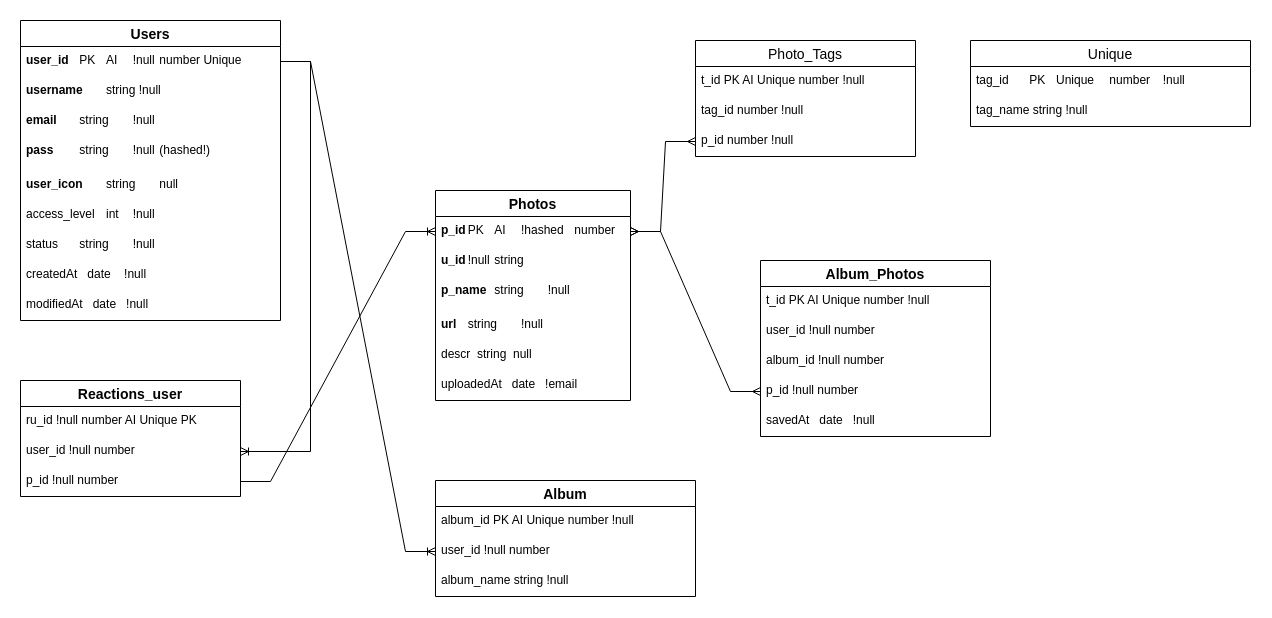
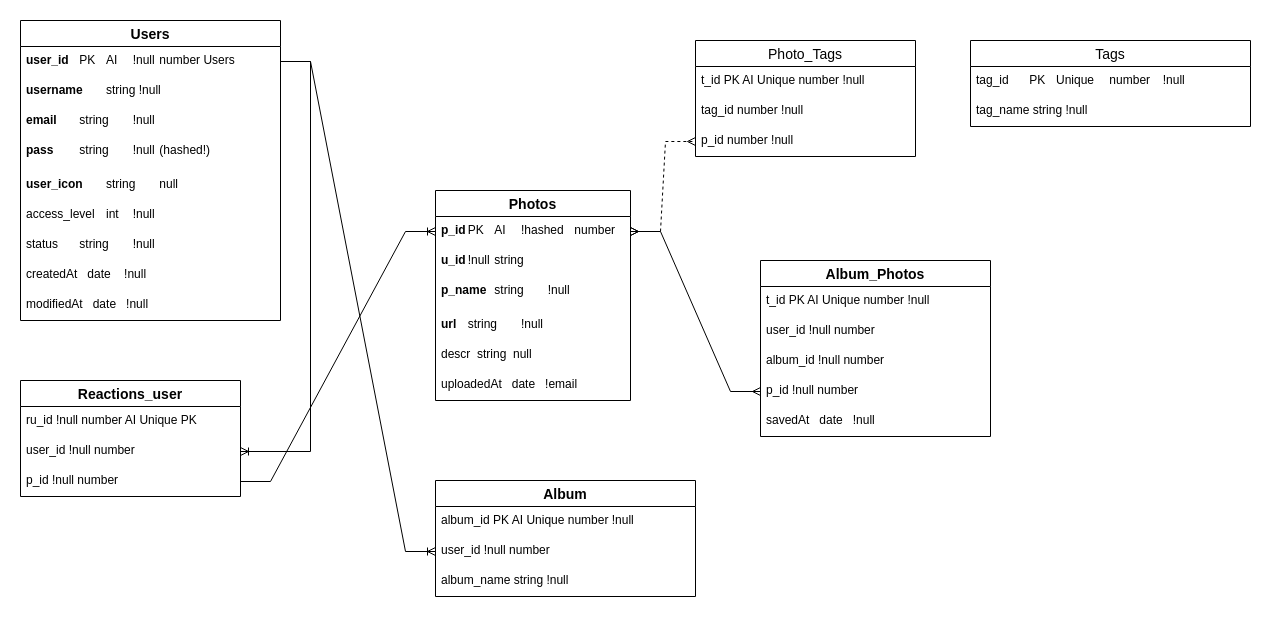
  <mxCell id="0" />
  <mxCell id="1" parent="0" />
  <mxCell id="2" value="Users" style="swimlane;fontStyle=1;childLayout=stackLayout;horizontal=1;startSize=26;horizontalStack=0;resizeParent=1;resizeParentMax=0;resizeLast=0;collapsible=1;marginBottom=0;align=center;fontSize=14;" parent="1" vertex="1"><mxGeometry x="20" y="20" width="260" height="300" as="geometry" /></mxCell>
- <mxCell id="3" value="&lt;b&gt;user_id&lt;span style=&quot;white-space: pre;&quot;&gt;&#09;&lt;/span&gt;&lt;/b&gt;PK&lt;span style=&quot;white-space: pre;&quot;&gt;&#09;&lt;/span&gt;AI&lt;span style=&quot;white-space: pre;&quot;&gt;&#09;&lt;/span&gt;!null&lt;span style=&quot;white-space: pre;&quot;&gt;&#09;&lt;/span&gt;number Unique" style="text;strokeColor=none;fillColor=none;spacingLeft=4;spacingRight=4;overflow=hidden;rotatable=0;points=[[0,0.5],[1,0.5]];portConstraint=eastwest;fontSize=12;whiteSpace=wrap;html=1;" parent="2" vertex="1"><mxGeometry y="26" width="260" height="30" as="geometry" /></mxCell>
+ <mxCell id="3" value="&lt;b&gt;user_id&lt;span style=&quot;white-space: pre;&quot;&gt;&#09;&lt;/span&gt;&lt;/b&gt;PK&lt;span style=&quot;white-space: pre;&quot;&gt;&#09;&lt;/span&gt;AI&lt;span style=&quot;white-space: pre;&quot;&gt;&#09;&lt;/span&gt;!null&lt;span style=&quot;white-space: pre;&quot;&gt;&#09;&lt;/span&gt;number Users" style="text;strokeColor=none;fillColor=none;spacingLeft=4;spacingRight=4;overflow=hidden;rotatable=0;points=[[0,0.5],[1,0.5]];portConstraint=eastwest;fontSize=12;whiteSpace=wrap;html=1;" parent="2" vertex="1"><mxGeometry y="26" width="260" height="30" as="geometry" /></mxCell>
  <mxCell id="4" value="&lt;b&gt;username&lt;span style=&quot;white-space: pre;&quot;&gt;&#09;&lt;/span&gt;&lt;/b&gt;string !null" style="text;strokeColor=none;fillColor=none;spacingLeft=4;spacingRight=4;overflow=hidden;rotatable=0;points=[[0,0.5],[1,0.5]];portConstraint=eastwest;fontSize=12;whiteSpace=wrap;html=1;" parent="2" vertex="1"><mxGeometry y="56" width="260" height="30" as="geometry" /></mxCell>
  <mxCell id="5" value="&lt;b&gt;email&lt;/b&gt;&lt;span style=&quot;white-space: pre;&quot;&gt;&lt;b&gt;&#09;&lt;/b&gt;string&lt;span style=&quot;white-space: pre;&quot;&gt;&#09;&lt;/span&gt;!null&lt;/span&gt;" style="text;strokeColor=none;fillColor=none;spacingLeft=4;spacingRight=4;overflow=hidden;rotatable=0;points=[[0,0.5],[1,0.5]];portConstraint=eastwest;fontSize=12;whiteSpace=wrap;html=1;" parent="2" vertex="1"><mxGeometry y="86" width="260" height="30" as="geometry" /></mxCell>
  <mxCell id="6" value="&lt;b&gt;pass&lt;span style=&quot;white-space: pre;&quot;&gt;&#09;&lt;/span&gt;&lt;/b&gt;string&lt;span style=&quot;white-space: pre;&quot;&gt;&#09;&lt;/span&gt;!null&lt;span style=&quot;white-space: pre;&quot;&gt;&#09;&lt;/span&gt;(hashed!)" style="text;strokeColor=none;fillColor=none;spacingLeft=4;spacingRight=4;overflow=hidden;rotatable=0;points=[[0,0.5],[1,0.5]];portConstraint=eastwest;fontSize=12;whiteSpace=wrap;html=1;" parent="2" vertex="1"><mxGeometry y="116" width="260" height="34" as="geometry" /></mxCell>
  <mxCell id="7" value="&lt;b&gt;user_icon&lt;span style=&quot;white-space: pre;&quot;&gt;&#09;&lt;/span&gt;&lt;/b&gt;string&lt;span style=&quot;white-space: pre;&quot;&gt;&#09;&lt;/span&gt;null" style="text;strokeColor=none;fillColor=none;spacingLeft=4;spacingRight=4;overflow=hidden;rotatable=0;points=[[0,0.5],[1,0.5]];portConstraint=eastwest;fontSize=12;whiteSpace=wrap;html=1;" parent="2" vertex="1"><mxGeometry y="150" width="260" height="30" as="geometry" /></mxCell>
  <mxCell id="8" value="access_level&lt;span style=&quot;white-space: pre;&quot;&gt;&#09;&lt;/span&gt;int&lt;span style=&quot;white-space: pre;&quot;&gt;&#09;&lt;/span&gt;!null" style="text;strokeColor=none;fillColor=none;spacingLeft=4;spacingRight=4;overflow=hidden;rotatable=0;points=[[0,0.5],[1,0.5]];portConstraint=eastwest;fontSize=12;whiteSpace=wrap;html=1;" parent="2" vertex="1"><mxGeometry y="180" width="260" height="30" as="geometry" /></mxCell>
  <mxCell id="9" value="status&lt;span style=&quot;white-space: pre;&quot;&gt;&#09;&lt;/span&gt;string&lt;span style=&quot;white-space: pre;&quot;&gt;&#09;&lt;/span&gt;!null" style="text;strokeColor=none;fillColor=none;spacingLeft=4;spacingRight=4;overflow=hidden;rotatable=0;points=[[0,0.5],[1,0.5]];portConstraint=eastwest;fontSize=12;whiteSpace=wrap;html=1;" parent="2" vertex="1"><mxGeometry y="210" width="260" height="30" as="geometry" /></mxCell>
  <mxCell id="10" value="createdAt&amp;nbsp; &amp;nbsp;date&amp;nbsp; &amp;nbsp; !null" style="text;strokeColor=none;fillColor=none;spacingLeft=4;spacingRight=4;overflow=hidden;rotatable=0;points=[[0,0.5],[1,0.5]];portConstraint=eastwest;fontSize=12;whiteSpace=wrap;html=1;" parent="2" vertex="1"><mxGeometry y="240" width="260" height="30" as="geometry" /></mxCell>
  <mxCell id="11" value="modifiedAt&amp;nbsp; &amp;nbsp;date&amp;nbsp; &amp;nbsp;!null" style="text;strokeColor=none;fillColor=none;spacingLeft=4;spacingRight=4;overflow=hidden;rotatable=0;points=[[0,0.5],[1,0.5]];portConstraint=eastwest;fontSize=12;whiteSpace=wrap;html=1;" parent="2" vertex="1"><mxGeometry y="270" width="260" height="30" as="geometry" /></mxCell>
  <mxCell id="12" value="Photos" style="swimlane;fontStyle=1;childLayout=stackLayout;horizontal=1;startSize=26;horizontalStack=0;resizeParent=1;resizeParentMax=0;resizeLast=0;collapsible=1;marginBottom=0;align=center;fontSize=14;" parent="1" vertex="1"><mxGeometry x="435" y="190" width="195" height="210" as="geometry" /></mxCell>
  <mxCell id="13" value="&lt;b&gt;p_id&lt;span style=&quot;white-space: pre;&quot;&gt;&#09;&lt;/span&gt;&lt;/b&gt;PK&lt;span style=&quot;white-space: pre;&quot;&gt;&#09;&lt;/span&gt;AI&lt;span style=&quot;white-space: pre;&quot;&gt;&#09;&lt;/span&gt;!hashed&lt;span style=&quot;white-space: pre;&quot;&gt;&#09;&lt;/span&gt;number" style="text;strokeColor=none;fillColor=none;spacingLeft=4;spacingRight=4;overflow=hidden;rotatable=0;points=[[0,0.5],[1,0.5]];portConstraint=eastwest;fontSize=12;whiteSpace=wrap;html=1;" parent="12" vertex="1"><mxGeometry y="26" width="195" height="30" as="geometry" /></mxCell>
  <mxCell id="14" value="&lt;b&gt;u_id&lt;span style=&quot;white-space: pre;&quot;&gt;&#09;&lt;/span&gt;&lt;/b&gt;!null&lt;span style=&quot;white-space: pre;&quot;&gt;&#09;&lt;/span&gt;string" style="text;strokeColor=none;fillColor=none;spacingLeft=4;spacingRight=4;overflow=hidden;rotatable=0;points=[[0,0.5],[1,0.5]];portConstraint=eastwest;fontSize=12;whiteSpace=wrap;html=1;" parent="12" vertex="1"><mxGeometry y="56" width="195" height="30" as="geometry" /></mxCell>
  <mxCell id="15" value="&lt;b&gt;p_name&lt;span style=&quot;white-space: pre;&quot;&gt;&#09;&lt;/span&gt;&lt;/b&gt;string&lt;span style=&quot;white-space: pre;&quot;&gt;&#09;&lt;/span&gt;!null" style="text;strokeColor=none;fillColor=none;spacingLeft=4;spacingRight=4;overflow=hidden;rotatable=0;points=[[0,0.5],[1,0.5]];portConstraint=eastwest;fontSize=12;whiteSpace=wrap;html=1;" parent="12" vertex="1"><mxGeometry y="86" width="195" height="34" as="geometry" /></mxCell>
  <mxCell id="16" value="&lt;b&gt;url&lt;span style=&quot;white-space: pre;&quot;&gt;&#09;&lt;/span&gt;&lt;/b&gt;string&lt;span style=&quot;white-space: pre;&quot;&gt;&#09;&lt;/span&gt;!null" style="text;strokeColor=none;fillColor=none;spacingLeft=4;spacingRight=4;overflow=hidden;rotatable=0;points=[[0,0.5],[1,0.5]];portConstraint=eastwest;fontSize=12;whiteSpace=wrap;html=1;" parent="12" vertex="1"><mxGeometry y="120" width="195" height="30" as="geometry" /></mxCell>
  <mxCell id="17" value="descr&amp;nbsp; string&amp;nbsp; null" style="text;strokeColor=none;fillColor=none;spacingLeft=4;spacingRight=4;overflow=hidden;rotatable=0;points=[[0,0.5],[1,0.5]];portConstraint=eastwest;fontSize=12;whiteSpace=wrap;html=1;" parent="12" vertex="1"><mxGeometry y="150" width="195" height="30" as="geometry" /></mxCell>
  <mxCell id="18" value="uploadedAt&amp;nbsp; &amp;nbsp;date&amp;nbsp; &amp;nbsp;!email" style="text;strokeColor=none;fillColor=none;spacingLeft=4;spacingRight=4;overflow=hidden;rotatable=0;points=[[0,0.5],[1,0.5]];portConstraint=eastwest;fontSize=12;whiteSpace=wrap;html=1;" parent="12" vertex="1"><mxGeometry y="180" width="195" height="30" as="geometry" /></mxCell>
  <mxCell id="19" value="Reactions_user" style="swimlane;fontStyle=1;childLayout=stackLayout;horizontal=1;startSize=26;horizontalStack=0;resizeParent=1;resizeParentMax=0;resizeLast=0;collapsible=1;marginBottom=0;align=center;fontSize=14;" parent="1" vertex="1"><mxGeometry x="20" y="380" width="220" height="116" as="geometry" /></mxCell>
  <mxCell id="20" value="ru_id !null number AI Unique PK" style="text;strokeColor=none;fillColor=none;spacingLeft=4;spacingRight=4;overflow=hidden;rotatable=0;points=[[0,0.5],[1,0.5]];portConstraint=eastwest;fontSize=12;whiteSpace=wrap;html=1;" parent="19" vertex="1"><mxGeometry y="26" width="220" height="30" as="geometry" /></mxCell>
  <mxCell id="21" value="user_id !null number" style="text;strokeColor=none;fillColor=none;spacingLeft=4;spacingRight=4;overflow=hidden;rotatable=0;points=[[0,0.5],[1,0.5]];portConstraint=eastwest;fontSize=12;whiteSpace=wrap;html=1;" parent="19" vertex="1"><mxGeometry y="56" width="220" height="30" as="geometry" /></mxCell>
  <mxCell id="22" value="p_id !null number" style="text;strokeColor=none;fillColor=none;spacingLeft=4;spacingRight=4;overflow=hidden;rotatable=0;points=[[0,0.5],[1,0.5]];portConstraint=eastwest;fontSize=12;whiteSpace=wrap;html=1;" parent="19" vertex="1"><mxGeometry y="86" width="220" height="30" as="geometry" /></mxCell>
  <mxCell id="23" value="Album_Photos" style="swimlane;fontStyle=1;childLayout=stackLayout;horizontal=1;startSize=26;horizontalStack=0;resizeParent=1;resizeParentMax=0;resizeLast=0;collapsible=1;marginBottom=0;align=center;fontSize=14;" parent="1" vertex="1"><mxGeometry x="760" y="260" width="230" height="176" as="geometry" /></mxCell>
  <mxCell id="24" value="t_id PK AI Unique number !null" style="text;strokeColor=none;fillColor=none;spacingLeft=4;spacingRight=4;overflow=hidden;rotatable=0;points=[[0,0.5],[1,0.5]];portConstraint=eastwest;fontSize=12;whiteSpace=wrap;html=1;" parent="23" vertex="1"><mxGeometry y="26" width="230" height="30" as="geometry" /></mxCell>
  <mxCell id="25" value="user_id !null number" style="text;strokeColor=none;fillColor=none;spacingLeft=4;spacingRight=4;overflow=hidden;rotatable=0;points=[[0,0.5],[1,0.5]];portConstraint=eastwest;fontSize=12;whiteSpace=wrap;html=1;" parent="23" vertex="1"><mxGeometry y="56" width="230" height="30" as="geometry" /></mxCell>
  <mxCell id="26" value="album_id !null number" style="text;strokeColor=none;fillColor=none;spacingLeft=4;spacingRight=4;overflow=hidden;rotatable=0;points=[[0,0.5],[1,0.5]];portConstraint=eastwest;fontSize=12;whiteSpace=wrap;html=1;" parent="23" vertex="1"><mxGeometry y="86" width="230" height="30" as="geometry" /></mxCell>
  <mxCell id="27" value="p_id !null number" style="text;strokeColor=none;fillColor=none;spacingLeft=4;spacingRight=4;overflow=hidden;rotatable=0;points=[[0,0.5],[1,0.5]];portConstraint=eastwest;fontSize=12;whiteSpace=wrap;html=1;" parent="23" vertex="1"><mxGeometry y="116" width="230" height="30" as="geometry" /></mxCell>
  <mxCell id="28" value="savedAt&amp;nbsp; &amp;nbsp;date&amp;nbsp; &amp;nbsp;!null" style="text;strokeColor=none;fillColor=none;spacingLeft=4;spacingRight=4;overflow=hidden;rotatable=0;points=[[0,0.5],[1,0.5]];portConstraint=eastwest;fontSize=12;whiteSpace=wrap;html=1;" parent="23" vertex="1"><mxGeometry y="146" width="230" height="30" as="geometry" /></mxCell>
  <mxCell id="29" value="Album" style="swimlane;fontStyle=1;childLayout=stackLayout;horizontal=1;startSize=26;horizontalStack=0;resizeParent=1;resizeParentMax=0;resizeLast=0;collapsible=1;marginBottom=0;align=center;fontSize=14;" parent="1" vertex="1"><mxGeometry x="435" y="480" width="260" height="116" as="geometry" /></mxCell>
  <mxCell id="30" value="album_id PK AI Unique number !null" style="text;strokeColor=none;fillColor=none;spacingLeft=4;spacingRight=4;overflow=hidden;rotatable=0;points=[[0,0.5],[1,0.5]];portConstraint=eastwest;fontSize=12;whiteSpace=wrap;html=1;" parent="29" vertex="1"><mxGeometry y="26" width="260" height="30" as="geometry" /></mxCell>
  <mxCell id="31" value="user_id !null number" style="text;strokeColor=none;fillColor=none;spacingLeft=4;spacingRight=4;overflow=hidden;rotatable=0;points=[[0,0.5],[1,0.5]];portConstraint=eastwest;fontSize=12;whiteSpace=wrap;html=1;" parent="29" vertex="1"><mxGeometry y="56" width="260" height="30" as="geometry" /></mxCell>
  <mxCell id="32" value="album_name string !null" style="text;strokeColor=none;fillColor=none;spacingLeft=4;spacingRight=4;overflow=hidden;rotatable=0;points=[[0,0.5],[1,0.5]];portConstraint=eastwest;fontSize=12;whiteSpace=wrap;html=1;" parent="29" vertex="1"><mxGeometry y="86" width="260" height="30" as="geometry" /></mxCell>
- <mxCell id="33" value="Unique" style="swimlane;fontStyle=0;childLayout=stackLayout;horizontal=1;startSize=26;horizontalStack=0;resizeParent=1;resizeParentMax=0;resizeLast=0;collapsible=1;marginBottom=0;align=center;fontSize=14;" parent="1" vertex="1"><mxGeometry x="970" y="40" width="280" height="86" as="geometry" /></mxCell>
+ <mxCell id="33" value="Tags" style="swimlane;fontStyle=0;childLayout=stackLayout;horizontal=1;startSize=26;horizontalStack=0;resizeParent=1;resizeParentMax=0;resizeLast=0;collapsible=1;marginBottom=0;align=center;fontSize=14;" parent="1" vertex="1"><mxGeometry x="970" y="40" width="280" height="86" as="geometry" /></mxCell>
  <mxCell id="34" value="tag_id&lt;span style=&quot;white-space: pre;&quot;&gt;&#09;&lt;/span&gt;PK&lt;span style=&quot;white-space: pre;&quot;&gt;&#09;&lt;/span&gt;Unique&lt;span style=&quot;white-space: pre;&quot;&gt;&#09;&lt;/span&gt;number&lt;span style=&quot;white-space: pre;&quot;&gt;&#09;&lt;/span&gt;!null" style="text;strokeColor=none;fillColor=none;spacingLeft=4;spacingRight=4;overflow=hidden;rotatable=0;points=[[0,0.5],[1,0.5]];portConstraint=eastwest;fontSize=12;whiteSpace=wrap;html=1;" parent="33" vertex="1"><mxGeometry y="26" width="280" height="30" as="geometry" /></mxCell>
  <mxCell id="35" value="tag_name string !null" style="text;strokeColor=none;fillColor=none;spacingLeft=4;spacingRight=4;overflow=hidden;rotatable=0;points=[[0,0.5],[1,0.5]];portConstraint=eastwest;fontSize=12;whiteSpace=wrap;html=1;" parent="33" vertex="1"><mxGeometry y="56" width="280" height="30" as="geometry" /></mxCell>
  <mxCell id="36" value="Photo_Tags" style="swimlane;fontStyle=0;childLayout=stackLayout;horizontal=1;startSize=26;horizontalStack=0;resizeParent=1;resizeParentMax=0;resizeLast=0;collapsible=1;marginBottom=0;align=center;fontSize=14;" parent="1" vertex="1"><mxGeometry x="695" y="40" width="220" height="116" as="geometry" /></mxCell>
  <mxCell id="37" value="t_id PK AI Unique number !null" style="text;strokeColor=none;fillColor=none;spacingLeft=4;spacingRight=4;overflow=hidden;rotatable=0;points=[[0,0.5],[1,0.5]];portConstraint=eastwest;fontSize=12;whiteSpace=wrap;html=1;" parent="36" vertex="1"><mxGeometry y="26" width="220" height="30" as="geometry" /></mxCell>
  <mxCell id="38" value="tag_id number !null" style="text;strokeColor=none;fillColor=none;spacingLeft=4;spacingRight=4;overflow=hidden;rotatable=0;points=[[0,0.5],[1,0.5]];portConstraint=eastwest;fontSize=12;whiteSpace=wrap;html=1;" parent="36" vertex="1"><mxGeometry y="56" width="220" height="30" as="geometry" /></mxCell>
  <mxCell id="39" value="p_id number !null" style="text;strokeColor=none;fillColor=none;spacingLeft=4;spacingRight=4;overflow=hidden;rotatable=0;points=[[0,0.5],[1,0.5]];portConstraint=eastwest;fontSize=12;whiteSpace=wrap;html=1;" parent="36" vertex="1"><mxGeometry y="86" width="220" height="30" as="geometry" /></mxCell>
  <mxCell id="40" value="" style="edgeStyle=entityRelationEdgeStyle;fontSize=12;html=1;endArrow=ERoneToMany;rounded=0;exitX=1;exitY=0.5;exitDx=0;exitDy=0;entryX=0;entryY=0.5;entryDx=0;entryDy=0;" parent="1" source="3" target="31" edge="1"><mxGeometry width="100" height="100" relative="1" as="geometry"><mxPoint x="280" y="480" as="sourcePoint" /><mxPoint x="380" y="380" as="targetPoint" /></mxGeometry></mxCell>
  <mxCell id="41" value="" style="edgeStyle=entityRelationEdgeStyle;fontSize=12;html=1;endArrow=ERmany;startArrow=ERmany;rounded=0;entryX=1;entryY=0.5;entryDx=0;entryDy=0;exitX=0;exitY=0.5;exitDx=0;exitDy=0;" parent="1" source="27" target="13" edge="1"><mxGeometry width="100" height="100" relative="1" as="geometry"><mxPoint x="340" y="410" as="sourcePoint" /><mxPoint x="440" y="310" as="targetPoint" /></mxGeometry></mxCell>
- <mxCell id="42" value="" style="edgeStyle=entityRelationEdgeStyle;fontSize=12;html=1;endArrow=ERmany;startArrow=ERmany;rounded=0;exitX=1;exitY=0.5;exitDx=0;exitDy=0;" parent="1" source="13" target="39" edge="1"><mxGeometry width="100" height="100" relative="1" as="geometry"><mxPoint x="340" y="410" as="sourcePoint" /><mxPoint x="440" y="310" as="targetPoint" /></mxGeometry></mxCell>
+ <mxCell id="42" value="" style="edgeStyle=entityRelationEdgeStyle;fontSize=12;html=1;endArrow=ERmany;startArrow=ERmany;rounded=0;exitX=1;exitY=0.5;exitDx=0;exitDy=0;dashed=1;" parent="1" source="13" target="39" edge="1"><mxGeometry width="100" height="100" relative="1" as="geometry"><mxPoint x="340" y="410" as="sourcePoint" /><mxPoint x="440" y="310" as="targetPoint" /></mxGeometry></mxCell>
  <mxCell id="43" value="" style="edgeStyle=entityRelationEdgeStyle;fontSize=12;html=1;endArrow=ERoneToMany;rounded=0;entryX=0;entryY=0.5;entryDx=0;entryDy=0;" parent="1" source="22" target="13" edge="1"><mxGeometry width="100" height="100" relative="1" as="geometry"><mxPoint x="280" y="480" as="sourcePoint" /><mxPoint x="380" y="380" as="targetPoint" /></mxGeometry></mxCell>
  <mxCell id="44" value="" style="edgeStyle=entityRelationEdgeStyle;fontSize=12;html=1;endArrow=ERoneToMany;rounded=0;" parent="1" source="3" target="21" edge="1"><mxGeometry width="100" height="100" relative="1" as="geometry"><mxPoint x="-30" y="513" as="sourcePoint" /><mxPoint x="70" y="413" as="targetPoint" /></mxGeometry></mxCell>
